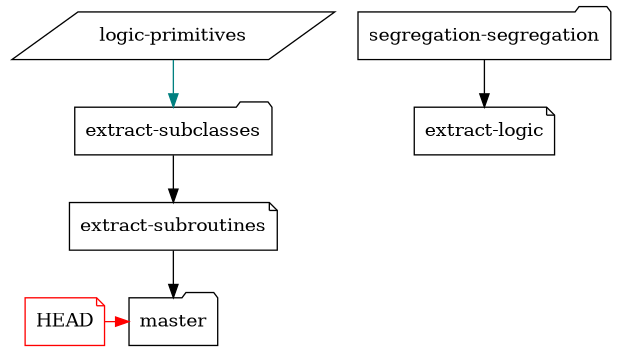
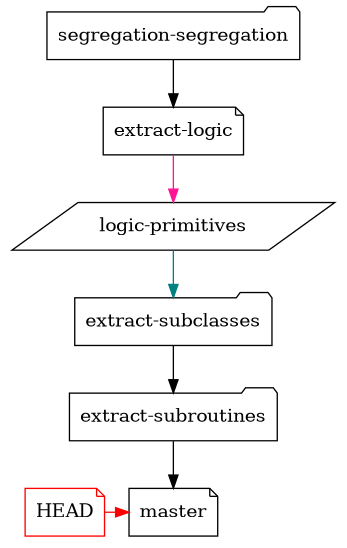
  digraph {
    node [shape=folder]
    edge [color=black]
-   n1 [label=master]
+   n1 [label=master shape=note]
    n2 [color=red label=HEAD shape=note]
-   n3 [label="extract-subroutines" shape=note]
+   n3 [label="extract-subroutines"]
    n4 [label="extract-subclasses"]
    n5 [label="logic-primitives" shape=parallelogram]
    n6 [label="extract-logic" shape=note]
    n7 [label="segregation-segregation"]
    subgraph sub_1 {
      rank=same
      n1
      n2
    }
    n2 -> n1 [color=red]
    n3 -> n1
    n4 -> n3
    n5 -> n4 [color=teal]
+   n6 -> n5 [color=deeppink]
    n7 -> n6
  }
